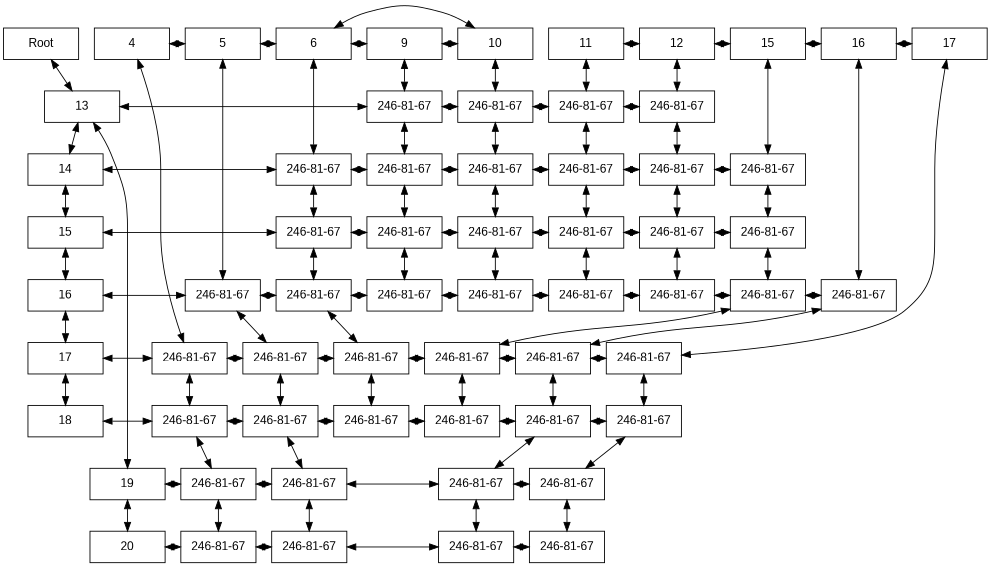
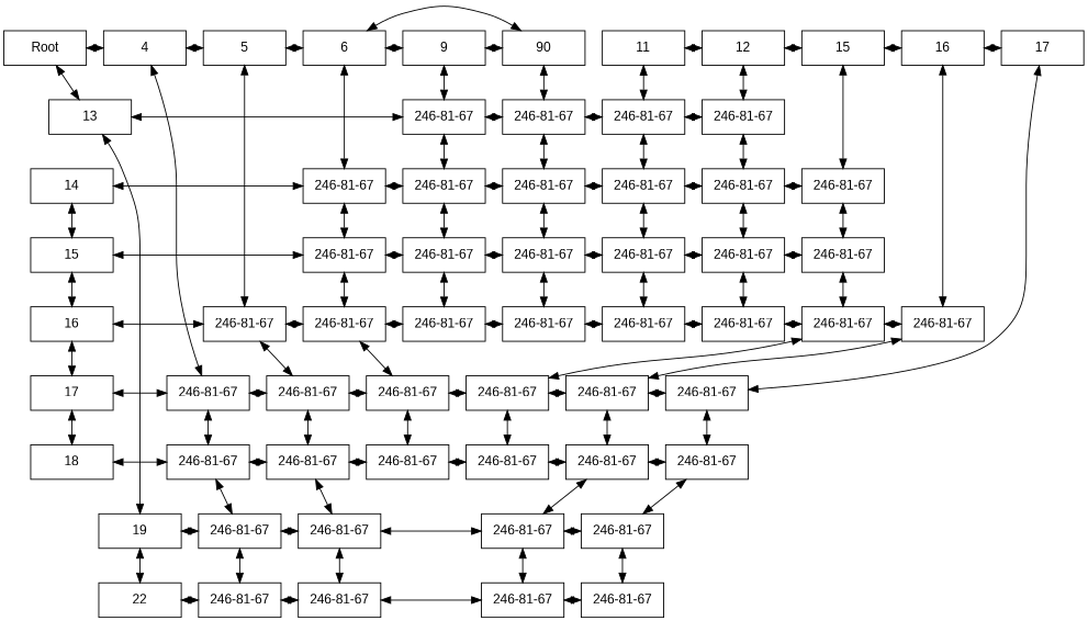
  digraph {
    fontname="Liberation Sans"
    rankdir=TB
    node [fontname="Liberation Sans" nodesep=1 shape=rectangle]
    edge [dir=both fontname="Liberation Sans"]
    n1 [height=0.5 label=Root width=1.2]
    n2 [height=0.5 label=4 width=1.2]
    n3 [height=0.5 label=5 width=1.2]
    n4 [height=0.5 label=6 width=1.2]
    n5 [height=0.5 label=9 width=1.2]
-   n6 [height=0.5 label=10 width=1.2]
+   n6 [height=0.5 label=90 width=1.2]
    n7 [height=0.5 label=11 width=1.2]
    n8 [height=0.5 label=12 width=1.2]
    n9 [height=0.5 label=15 width=1.2]
    n10 [height=0.5 label=16 width=1.2]
    n11 [height=0.5 label=17 width=1.2]
    n12 [height=0.5 label=13 width=1.2]
    n13 [height=0.5 label="246-81-67" width=1.2]
    n14 [height=0.5 label="246-81-67" width=1.2]
    n15 [height=0.5 label="246-81-67" width=1.2]
    n16 [height=0.5 label="246-81-67" width=1.2]
    n17 [height=0.5 label=14 width=1.2]
    n18 [height=0.5 label="246-81-67" width=1.2]
    n19 [height=0.5 label="246-81-67" width=1.2]
    n20 [height=0.5 label="246-81-67" width=1.2]
    n21 [height=0.5 label="246-81-67" width=1.2]
    n22 [height=0.5 label="246-81-67" width=1.2]
    n23 [height=0.5 label="246-81-67" width=1.2]
    n24 [height=0.5 label=15 width=1.2]
    n25 [height=0.5 label="246-81-67" width=1.2]
    n26 [height=0.5 label="246-81-67" width=1.2]
    n27 [height=0.5 label="246-81-67" width=1.2]
    n28 [height=0.5 label="246-81-67" width=1.2]
    n29 [height=0.5 label="246-81-67" width=1.2]
    n30 [height=0.5 label="246-81-67" width=1.2]
    n31 [height=0.5 label=16 width=1.2]
    n32 [height=0.5 label="246-81-67" width=1.2]
    n33 [height=0.5 label="246-81-67" width=1.2]
    n34 [height=0.5 label="246-81-67" width=1.2]
    n35 [height=0.5 label="246-81-67" width=1.2]
    n36 [height=0.5 label="246-81-67" width=1.2]
    n37 [height=0.5 label="246-81-67" width=1.2]
    n38 [height=0.5 label="246-81-67" width=1.2]
    n39 [height=0.5 label="246-81-67" width=1.2]
    n40 [height=0.5 label=17 width=1.2]
    n41 [height=0.5 label="246-81-67" width=1.2]
    n42 [height=0.5 label="246-81-67" width=1.2]
    n43 [height=0.5 label="246-81-67" width=1.2]
    n44 [height=0.5 label="246-81-67" width=1.2]
    n45 [height=0.5 label="246-81-67" width=1.2]
    n46 [height=0.5 label="246-81-67" width=1.2]
    n47 [height=0.5 label=18 width=1.2]
    n48 [height=0.5 label="246-81-67" width=1.2]
    n49 [height=0.5 label="246-81-67" width=1.2]
    n50 [height=0.5 label="246-81-67" width=1.2]
    n51 [height=0.5 label="246-81-67" width=1.2]
    n52 [height=0.5 label="246-81-67" width=1.2]
    n53 [height=0.5 label="246-81-67" width=1.2]
    n54 [height=0.5 label=19 width=1.2]
    n55 [height=0.5 label="246-81-67" width=1.2]
    n56 [height=0.5 label="246-81-67" width=1.2]
    n57 [height=0.5 label="246-81-67" width=1.2]
    n58 [height=0.5 label="246-81-67" width=1.2]
-   n59 [height=0.5 label=20 width=1.2]
+   n59 [height=0.5 label=22 width=1.2]
    n60 [height=0.5 label="246-81-67" width=1.2]
    n61 [height=0.5 label="246-81-67" width=1.2]
    n62 [height=0.5 label="246-81-67" width=1.2]
    n63 [height=0.5 label="246-81-67" width=1.2]
    subgraph sub_1 {
      rank=same
      n1
      n2
      n3
      n4
      n5
      n6
      n7
      n8
      n9
      n10
      n11
    }
    subgraph sub_2 {
      rank=same
      n12
      n13
      n14
      n15
      n16
    }
    subgraph sub_3 {
      rank=same
      n17
      n18
      n19
      n20
      n21
      n22
      n23
    }
    subgraph sub_4 {
      rank=same
      n24
      n25
      n26
      n27
      n28
      n29
      n30
    }
    subgraph sub_5 {
      rank=same
      n31
      n32
      n33
      n34
      n35
      n36
      n37
      n38
      n39
    }
    subgraph sub_6 {
      rank=same
      n40
      n41
      n42
      n43
      n44
      n45
      n46
    }
    subgraph sub_7 {
      rank=same
      n47
      n48
      n49
      n50
      n51
      n52
      n53
    }
    subgraph sub_8 {
      rank=same
      n54
      n55
      n56
      n57
      n58
    }
    subgraph sub_9 {
      rank=same
      n59
      n60
      n61
      n62
      n63
    }
+   n1 -> n2
    n1 -> n12
    n2 -> n3
    n2 -> n41
    n3 -> n4
    n3 -> n32
    n4 -> n5
    n4 -> n18
    n5 -> n6
    n5 -> n13
    n6 -> n4
    n6 -> n14
    n7 -> n8
    n7 -> n15
    n8 -> n9
    n8 -> n16
    n9 -> n10
    n9 -> n23
    n10 -> n11
    n10 -> n39
    n11 -> n46
    n12 -> n13
-   n12 -> n17
    n12 -> n54
    n13 -> n14
    n13 -> n19
    n14 -> n15
    n14 -> n20
    n15 -> n16
    n15 -> n21
    n16 -> n22
    n17 -> n18
    n17 -> n24
    n18 -> n19
    n18 -> n25
    n19 -> n20
    n19 -> n26
    n20 -> n21
    n20 -> n27
    n21 -> n22
    n21 -> n28
    n22 -> n23
    n22 -> n29
    n23 -> n30
    n24 -> n25
    n24 -> n31
    n25 -> n26
    n25 -> n33
    n26 -> n27
    n26 -> n34
    n27 -> n28
    n27 -> n35
    n28 -> n29
    n28 -> n36
    n29 -> n30
    n29 -> n37
    n30 -> n38
    n31 -> n32
    n31 -> n40
    n32 -> n33
    n32 -> n42
    n33 -> n34
    n33 -> n43
    n34 -> n35
    n35 -> n36
    n36 -> n37
    n37 -> n38
    n38 -> n39
    n38 -> n44
    n39 -> n45
    n40 -> n41
    n40 -> n47
    n41 -> n42
    n41 -> n48
    n42 -> n43
    n42 -> n49
    n43 -> n44
    n43 -> n50
    n44 -> n45
    n44 -> n51
    n45 -> n46
    n45 -> n52
    n46 -> n53
    n47 -> n48
    n48 -> n49
    n48 -> n55
    n49 -> n50
    n49 -> n56
    n50 -> n51
    n51 -> n52
    n52 -> n53
    n52 -> n57
    n53 -> n58
    n54 -> n55
    n54 -> n59
    n55 -> n56
    n55 -> n60
    n56 -> n57
    n56 -> n61
    n57 -> n58
    n57 -> n62
    n58 -> n63
    n59 -> n60
    n60 -> n61
    n61 -> n62
    n62 -> n63
  }
